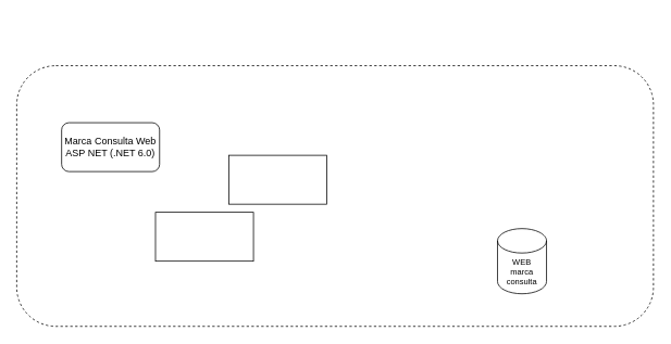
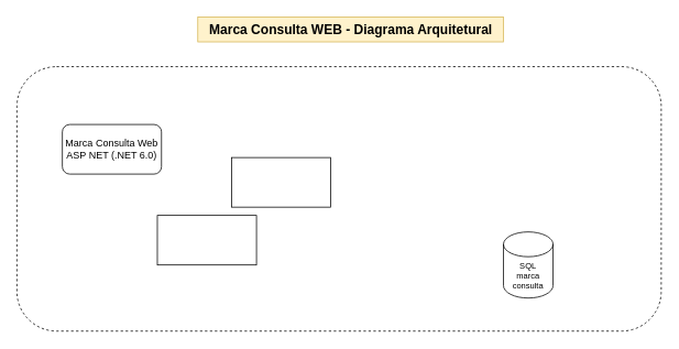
  <mxCell id="0" />
  <mxCell id="1" parent="0" />
  <mxCell id="2" value="" style="rounded=1;whiteSpace=wrap;html=1;dashed=1;" vertex="1" parent="1"><mxGeometry x="20" y="80" width="780" height="320" as="geometry" /></mxCell>
  <mxCell id="3" value="Marca Consulta Web&lt;br&gt;ASP NET (.NET 6.0)" style="rounded=1;whiteSpace=wrap;html=1;" vertex="1" parent="1"><mxGeometry x="75" y="150" width="120" height="60" as="geometry" /></mxCell>
- <mxCell id="5" value="WEB&lt;br style=&quot;font-size: 10px;&quot;&gt;marca consulta" style="shape=cylinder3;whiteSpace=wrap;html=1;boundedLbl=1;backgroundOutline=1;size=15;fontSize=10;" vertex="1" parent="1"><mxGeometry x="609" y="280" width="60" height="80" as="geometry" /></mxCell>
+ <mxCell id="4" value="&lt;b style=&quot;font-size: 16px;&quot;&gt;&lt;font style=&quot;font-size: 16px;&quot;&gt;Marca Consulta WEB - Diagrama Arquitetural&lt;/font&gt;&lt;/b&gt;" style="text;html=1;align=center;verticalAlign=middle;resizable=0;points=[];autosize=1;strokeColor=#d6b656;fillColor=#fff2cc;fontSize=16;" vertex="1" parent="1"><mxGeometry x="239" y="20" width="370" height="30" as="geometry" /></mxCell>
+ <mxCell id="5" value="SQL&lt;br style=&quot;font-size: 10px;&quot;&gt;marca consulta" style="shape=cylinder3;whiteSpace=wrap;html=1;boundedLbl=1;backgroundOutline=1;size=15;fontSize=10;" vertex="1" parent="1"><mxGeometry x="609" y="280" width="60" height="80" as="geometry" /></mxCell>
  <mxCell id="6" value="" style="rounded=0;whiteSpace=wrap;html=1;" vertex="1" parent="1"><mxGeometry x="190" y="260" width="120" height="60" as="geometry" /></mxCell>
  <mxCell id="7" value="" style="rounded=0;whiteSpace=wrap;html=1;" vertex="1" parent="1"><mxGeometry x="280" y="190" width="120" height="60" as="geometry" /></mxCell>
